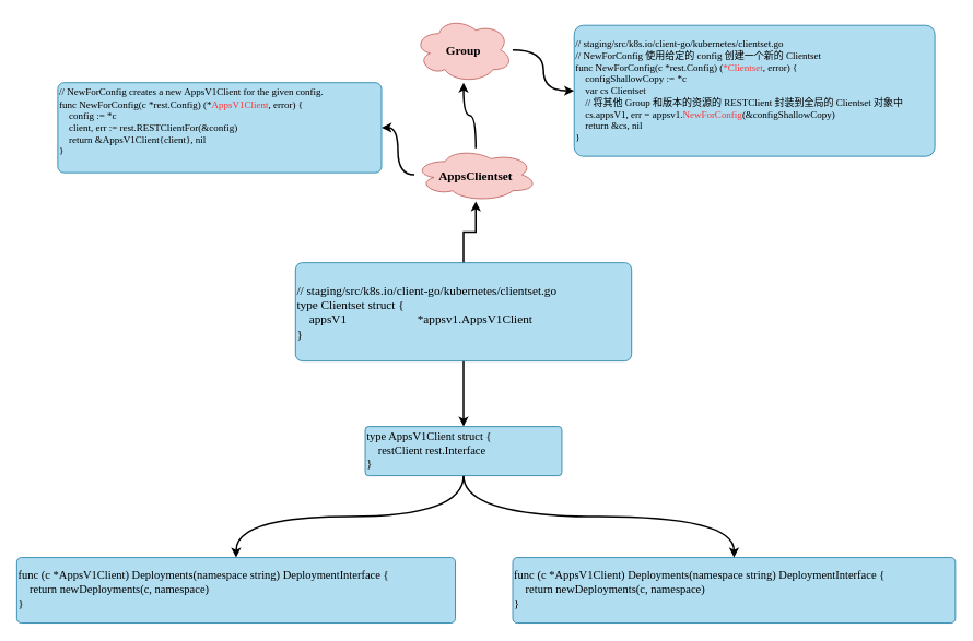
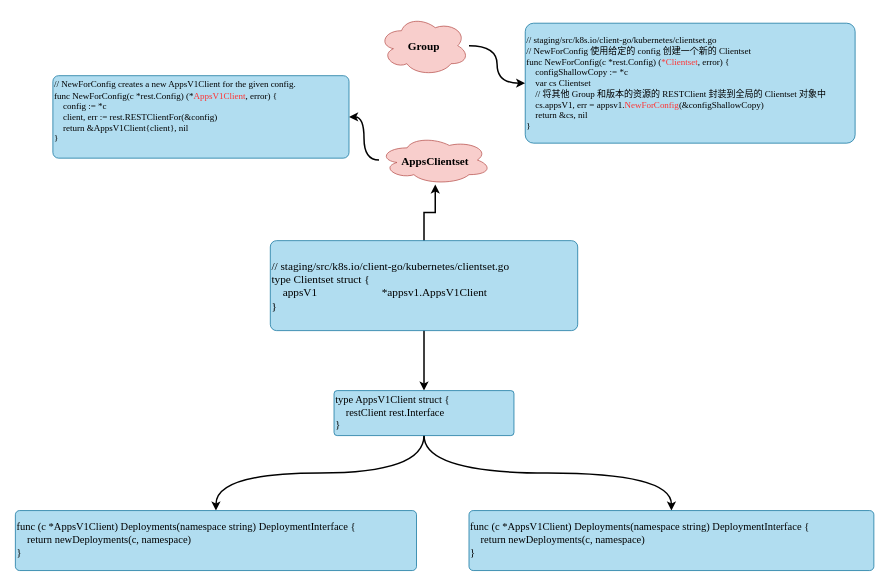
  <mxCell id="0" />
  <mxCell id="1" parent="0" />
  <mxCell id="2" value="" style="edgeStyle=orthogonalEdgeStyle;rounded=0;orthogonalLoop=1;jettySize=auto;html=1;strokeWidth=2;" parent="1" source="4" target="7" edge="1"><mxGeometry relative="1" as="geometry" /></mxCell>
  <mxCell id="3" value="" style="rounded=0;orthogonalLoop=1;jettySize=auto;html=1;fontSize=15;strokeWidth=2;" parent="1" source="4" target="10" edge="1"><mxGeometry relative="1" as="geometry" /></mxCell>
  <mxCell id="4" value="&lt;div style=&quot;font-size: 15px&quot;&gt;&lt;div&gt;// staging/src/k8s.io/client-go/kubernetes/clientset.go&lt;/div&gt;&lt;div&gt;type Clientset struct {&lt;/div&gt;&lt;div&gt;&amp;nbsp; &amp;nbsp; appsV1&amp;nbsp; &amp;nbsp; &amp;nbsp; &amp;nbsp; &amp;nbsp; &amp;nbsp; &amp;nbsp; &amp;nbsp; &amp;nbsp; &amp;nbsp; &amp;nbsp; &amp;nbsp;*appsv1.AppsV1Client&lt;/div&gt;&lt;div&gt;}&lt;/div&gt;&lt;/div&gt;" style="whiteSpace=wrap;html=1;fontFamily=Comic Sans MS;align=left;fillColor=#b1ddf0;strokeColor=#10739e;rounded=1;arcSize=7;" parent="1" vertex="1"><mxGeometry x="360" y="320" width="410" height="120" as="geometry" /></mxCell>
- <mxCell id="5" value="" style="edgeStyle=orthogonalEdgeStyle;curved=1;rounded=0;orthogonalLoop=1;jettySize=auto;html=1;fontFamily=Comic Sans MS;fontSize=19;strokeWidth=2;" edge="1" parent="1" source="7" target="14"><mxGeometry relative="1" as="geometry" /></mxCell>
  <mxCell id="6" value="" style="edgeStyle=orthogonalEdgeStyle;curved=1;rounded=0;orthogonalLoop=1;jettySize=auto;html=1;fontFamily=Comic Sans MS;fontSize=19;fontColor=#FF3333;strokeWidth=2;" edge="1" parent="1" source="7" target="16"><mxGeometry relative="1" as="geometry" /></mxCell>
  <mxCell id="7" value="&lt;font style=&quot;font-size: 15px&quot;&gt;&lt;b&gt;AppsClientset&lt;/b&gt;&lt;/font&gt;" style="ellipse;shape=cloud;whiteSpace=wrap;html=1;fontFamily=Comic Sans MS;align=center;fillColor=#f8cecc;strokeColor=#b85450;rounded=1;arcSize=7;" parent="1" vertex="1"><mxGeometry x="505" y="180" width="150" height="65" as="geometry" /></mxCell>
  <mxCell id="8" value="" style="edgeStyle=orthogonalEdgeStyle;curved=1;rounded=0;orthogonalLoop=1;jettySize=auto;html=1;fontSize=14;strokeWidth=2;" parent="1" source="10" target="11" edge="1"><mxGeometry relative="1" as="geometry" /></mxCell>
  <mxCell id="9" value="" style="edgeStyle=orthogonalEdgeStyle;curved=1;rounded=0;orthogonalLoop=1;jettySize=auto;html=1;fontSize=14;strokeWidth=2;" parent="1" source="10" target="12" edge="1"><mxGeometry relative="1" as="geometry" /></mxCell>
  <mxCell id="10" value="&lt;div style=&quot;font-size: 14px&quot;&gt;&lt;font style=&quot;font-size: 14px&quot;&gt;type AppsV1Client struct {&lt;/font&gt;&lt;/div&gt;&lt;div style=&quot;font-size: 14px&quot;&gt;&lt;font style=&quot;font-size: 14px&quot;&gt;&amp;nbsp; &amp;nbsp; restClient rest.Interface&lt;/font&gt;&lt;/div&gt;&lt;div style=&quot;font-size: 14px&quot;&gt;&lt;font style=&quot;font-size: 14px&quot;&gt;}&lt;/font&gt;&lt;/div&gt;" style="whiteSpace=wrap;html=1;fontFamily=Comic Sans MS;align=left;fillColor=#b1ddf0;strokeColor=#10739e;rounded=1;arcSize=7;" parent="1" vertex="1"><mxGeometry x="445" y="520" width="240" height="60" as="geometry" /></mxCell>
  <mxCell id="11" value="&lt;div style=&quot;font-size: 14px&quot;&gt;&lt;div&gt;func (c *AppsV1Client) Deployments(namespace string) DeploymentInterface {&lt;/div&gt;&lt;div&gt;&amp;nbsp; &amp;nbsp; return newDeployments(c, namespace)&lt;/div&gt;&lt;div&gt;}&lt;/div&gt;&lt;/div&gt;" style="whiteSpace=wrap;html=1;fontFamily=Comic Sans MS;align=left;fillColor=#b1ddf0;strokeColor=#10739e;rounded=1;arcSize=7;" parent="1" vertex="1"><mxGeometry x="20" y="680" width="535" height="80" as="geometry" /></mxCell>
  <mxCell id="12" value="&lt;div style=&quot;font-size: 14px&quot;&gt;&lt;div&gt;func (c *AppsV1Client) Deployments(namespace string) DeploymentInterface {&lt;/div&gt;&lt;div&gt;&amp;nbsp; &amp;nbsp; return newDeployments(c, namespace)&lt;/div&gt;&lt;div&gt;}&lt;/div&gt;&lt;/div&gt;" style="whiteSpace=wrap;html=1;fontFamily=Comic Sans MS;align=left;fillColor=#b1ddf0;strokeColor=#10739e;rounded=1;arcSize=7;" parent="1" vertex="1"><mxGeometry x="625" y="680" width="540" height="80" as="geometry" /></mxCell>
  <mxCell id="13" value="" style="edgeStyle=orthogonalEdgeStyle;curved=1;rounded=0;orthogonalLoop=1;jettySize=auto;html=1;fontFamily=Comic Sans MS;fontSize=19;strokeWidth=2;" edge="1" parent="1" source="14" target="15"><mxGeometry relative="1" as="geometry" /></mxCell>
  <mxCell id="14" value="&lt;font style=&quot;font-size: 15px&quot;&gt;&lt;b&gt;Group&lt;/b&gt;&lt;/font&gt;" style="ellipse;shape=cloud;whiteSpace=wrap;html=1;fontFamily=Comic Sans MS;align=center;fillColor=#f8cecc;strokeColor=#b85450;rounded=1;arcSize=7;" vertex="1" parent="1"><mxGeometry x="505" y="20" width="120" height="80" as="geometry" /></mxCell>
  <mxCell id="15" value="&lt;div&gt;// staging/src/k8s.io/client-go/kubernetes/clientset.go&lt;/div&gt;&lt;div&gt;// NewForConfig 使用给定的 config 创建一个新的 Clientset&lt;/div&gt;&lt;div&gt;func NewForConfig(c *rest.Config) (&lt;font color=&quot;#ff3333&quot;&gt;*Clientset&lt;/font&gt;, error) {&lt;/div&gt;&lt;div&gt;&amp;nbsp; &amp;nbsp; configShallowCopy := *c&lt;/div&gt;&lt;div&gt;&amp;nbsp; &amp;nbsp; var cs Clientset&lt;/div&gt;&lt;div&gt;&amp;nbsp; &amp;nbsp; // 将其他 Group 和版本的资源的 RESTClient 封装到全局的 Clientset 对象中&lt;/div&gt;&lt;div&gt;&amp;nbsp; &amp;nbsp; cs.appsV1, err = appsv1.&lt;font color=&quot;#ff3333&quot;&gt;NewForConfig&lt;/font&gt;(&amp;amp;configShallowCopy)&lt;/div&gt;&lt;div&gt;&amp;nbsp; &amp;nbsp; return &amp;amp;cs, nil&lt;/div&gt;&lt;div&gt;}&lt;/div&gt;" style="rounded=1;whiteSpace=wrap;html=1;fontFamily=Comic Sans MS;fillColor=#b1ddf0;strokeColor=#10739e;arcSize=7;align=left;" vertex="1" parent="1"><mxGeometry x="700" y="30" width="440" height="160" as="geometry" /></mxCell>
  <mxCell id="16" value="&lt;div&gt;// NewForConfig creates a new AppsV1Client for the given config.&lt;/div&gt;&lt;div&gt;func NewForConfig(c *rest.Config) (*&lt;font color=&quot;#ff3333&quot;&gt;AppsV1Client&lt;/font&gt;, error) {&lt;/div&gt;&lt;div&gt;&amp;nbsp; &amp;nbsp; config := *c&lt;/div&gt;&lt;div&gt;&amp;nbsp; &amp;nbsp; client, err := rest.RESTClientFor(&amp;amp;config)&lt;/div&gt;&lt;div&gt;&amp;nbsp; &amp;nbsp; return &amp;amp;AppsV1Client{client}, nil&lt;/div&gt;&lt;div&gt;}&lt;/div&gt;&lt;div&gt;&lt;br&gt;&lt;/div&gt;" style="whiteSpace=wrap;html=1;fontFamily=Comic Sans MS;fillColor=#b1ddf0;strokeColor=#10739e;rounded=1;arcSize=7;align=left;" vertex="1" parent="1"><mxGeometry x="70" y="100" width="395" height="110" as="geometry" /></mxCell>
